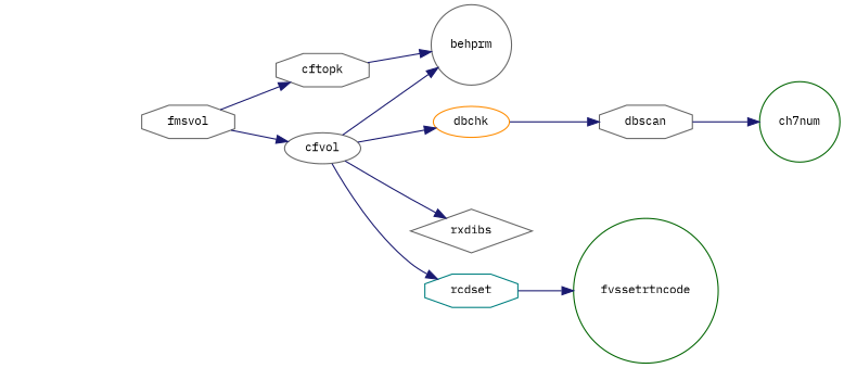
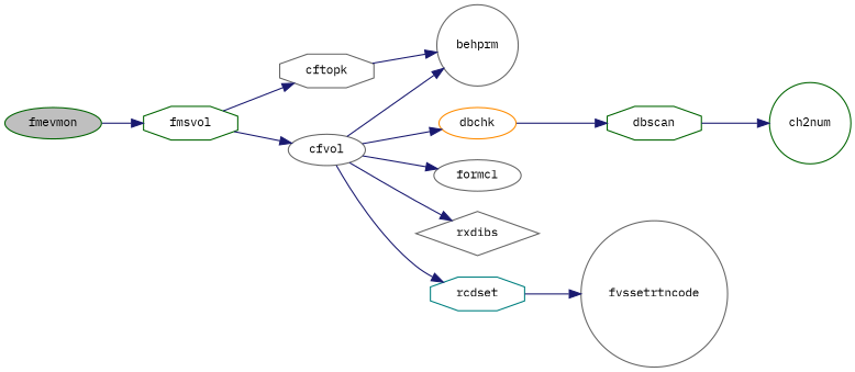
  digraph {
    fontname="IBM Plex Mono"
    rankdir=LR
    node [color=darkgreen fillcolor=white fontname="IBM Plex Mono" fontsize=10 shape=ellipse style=filled]
    edge [color=midnightblue fontname="IBM Plex Mono" fontsize=10 labelfontname=Helvetica labelfontsize=10 style=solid]
-   n2 [color=gray40 height=0.2 label=fmsvol shape=octagon width=0.4]
+   n1 [fillcolor=grey75 fontcolor=black height=0.2 label=fmevmon width=0.4]
+   n2 [height=0.2 label=fmsvol shape=octagon width=0.4]
    n3 [color=gray40 height=0.2 label=cfvol width=0.4]
    n4 [color=gray40 height=0.2 label=cftopk shape=octagon width=0.4]
    n5 [color=darkorange height=0.2 label=dbchk width=0.4]
-   n6 [color=gray40 height=0.2 label=dbscan shape=octagon width=0.4]
+   n6 [height=0.2 label=dbscan shape=octagon width=0.4]
    n7 [color=gray40 height=0.2 label=behprm shape=circle width=0.4]
+   n8 [color=gray40 height=0.2 label=formcl width=0.4]
    n9 [color=gray40 height=0.2 label=rxdibs shape=diamond width=0.4]
    n10 [color=teal height=0.2 label=rcdset shape=octagon width=0.4]
-   n11 [height=0.2 label=fvssetrtncode shape=circle width=0.4]
-   n12 [height=0.2 label=ch7num shape=circle width=0.4]
+   n11 [color=gray40 height=0.2 label=fvssetrtncode shape=circle width=0.4]
+   n12 [height=0.2 label=ch2num shape=circle width=0.4]
+   n1 -> n2
    n2 -> n3
    n2 -> n4
    n3 -> n5
    n3 -> n7
+   n3 -> n8
    n3 -> n9
    n3 -> n10
    n4 -> n7
    n5 -> n6
    n6 -> n12
    n10 -> n11
  }
